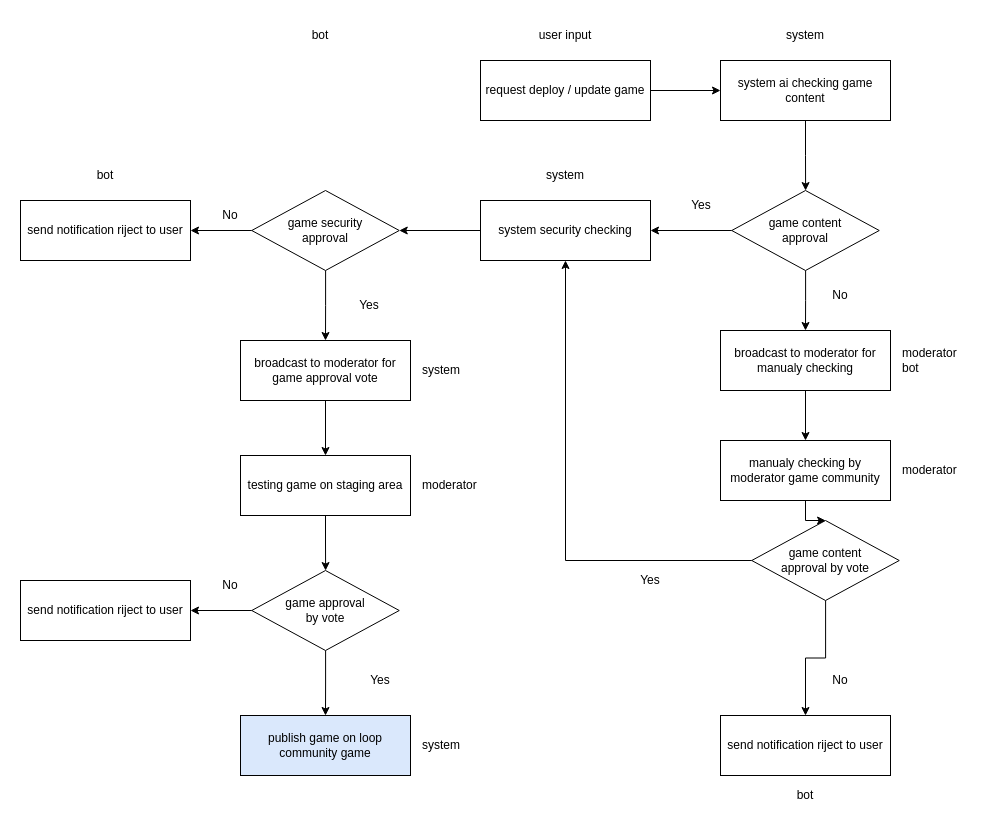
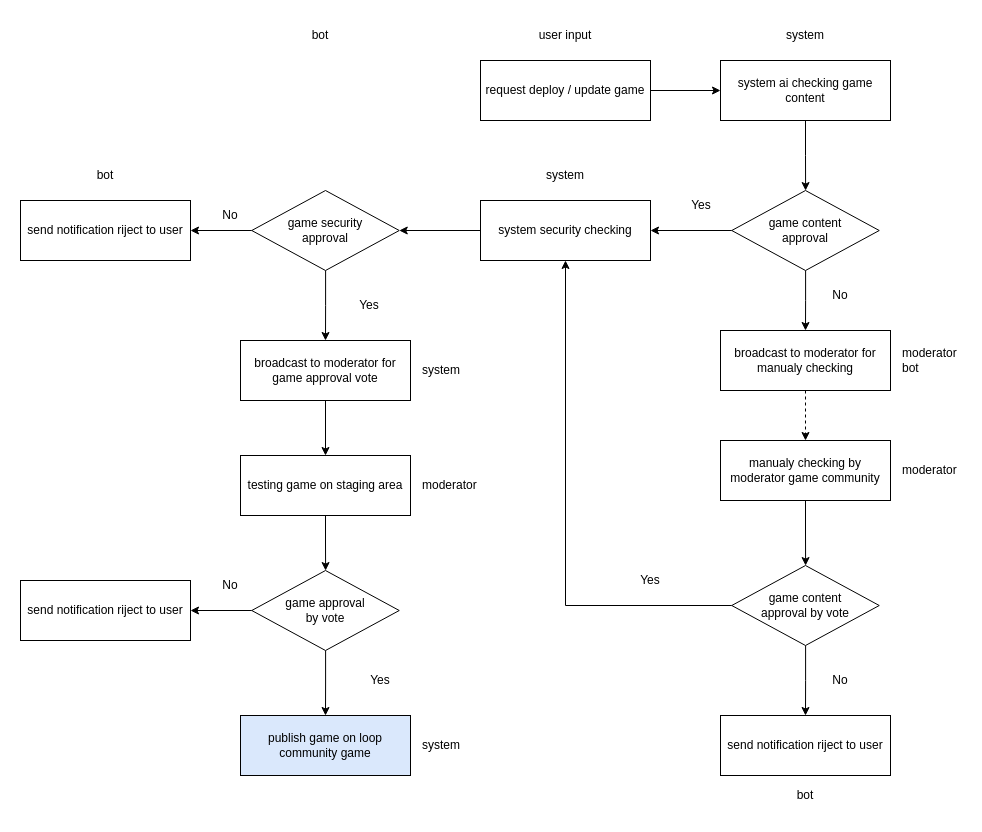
  <mxCell id="0" />
  <mxCell id="1" parent="0" />
  <mxCell id="2" value="" style="edgeStyle=orthogonalEdgeStyle;rounded=0;orthogonalLoop=1;jettySize=auto;html=1;" edge="1" parent="1" source="3" target="7"><mxGeometry relative="1" as="geometry" /></mxCell>
  <mxCell id="3" value="request deploy / update game" style="rounded=0;whiteSpace=wrap;html=1;" vertex="1" parent="1"><mxGeometry x="480" y="60" width="170" height="60" as="geometry" /></mxCell>
  <mxCell id="4" value="bot" style="text;html=1;align=center;verticalAlign=middle;whiteSpace=wrap;rounded=0;" vertex="1" parent="1"><mxGeometry x="290" y="20" width="60" height="30" as="geometry" /></mxCell>
  <mxCell id="5" value="user input" style="text;html=1;align=center;verticalAlign=middle;whiteSpace=wrap;rounded=0;" vertex="1" parent="1"><mxGeometry x="535" y="20" width="60" height="30" as="geometry" /></mxCell>
  <mxCell id="6" value="" style="edgeStyle=orthogonalEdgeStyle;rounded=0;orthogonalLoop=1;jettySize=auto;html=1;" edge="1" parent="1" source="7" target="11"><mxGeometry relative="1" as="geometry" /></mxCell>
  <mxCell id="7" value="system ai checking game content" style="rounded=0;whiteSpace=wrap;html=1;" vertex="1" parent="1"><mxGeometry x="720" y="60" width="170" height="60" as="geometry" /></mxCell>
  <mxCell id="8" value="system" style="text;html=1;align=center;verticalAlign=middle;whiteSpace=wrap;rounded=0;" vertex="1" parent="1"><mxGeometry x="775" y="20" width="60" height="30" as="geometry" /></mxCell>
  <mxCell id="9" value="" style="edgeStyle=orthogonalEdgeStyle;rounded=0;orthogonalLoop=1;jettySize=auto;html=1;" edge="1" parent="1" source="11" target="13"><mxGeometry relative="1" as="geometry" /></mxCell>
  <mxCell id="10" value="" style="edgeStyle=orthogonalEdgeStyle;rounded=0;orthogonalLoop=1;jettySize=auto;html=1;" edge="1" parent="1" source="11" target="21"><mxGeometry relative="1" as="geometry" /></mxCell>
  <mxCell id="11" value="game content &lt;br&gt;approval" style="rhombus;whiteSpace=wrap;html=1;" vertex="1" parent="1"><mxGeometry x="731.25" y="190" width="147.5" height="80" as="geometry" /></mxCell>
- <mxCell id="12" value="" style="edgeStyle=orthogonalEdgeStyle;rounded=0;orthogonalLoop=1;jettySize=auto;html=1;" edge="1" parent="1" source="13" target="41"><mxGeometry relative="1" as="geometry" /></mxCell>
+ <mxCell id="12" value="" style="edgeStyle=orthogonalEdgeStyle;rounded=0;orthogonalLoop=1;jettySize=auto;html=1;dashed=1;" edge="1" parent="1" source="13" target="41"><mxGeometry relative="1" as="geometry" /></mxCell>
  <mxCell id="13" value="broadcast to moderator for manualy checking" style="rounded=0;whiteSpace=wrap;html=1;" vertex="1" parent="1"><mxGeometry x="720" y="330" width="170" height="60" as="geometry" /></mxCell>
  <mxCell id="14" value="No" style="text;html=1;align=center;verticalAlign=middle;whiteSpace=wrap;rounded=0;" vertex="1" parent="1"><mxGeometry x="810" y="280" width="60" height="30" as="geometry" /></mxCell>
  <mxCell id="15" value="" style="edgeStyle=orthogonalEdgeStyle;rounded=0;orthogonalLoop=1;jettySize=auto;html=1;" edge="1" parent="1" source="17" target="18"><mxGeometry relative="1" as="geometry" /></mxCell>
  <mxCell id="16" style="edgeStyle=orthogonalEdgeStyle;rounded=0;orthogonalLoop=1;jettySize=auto;html=1;exitX=0;exitY=0.5;exitDx=0;exitDy=0;entryX=0.5;entryY=1;entryDx=0;entryDy=0;" edge="1" parent="1" source="17" target="21"><mxGeometry relative="1" as="geometry"><mxPoint x="565" y="355" as="targetPoint" /></mxGeometry></mxCell>
- <mxCell id="17" value="game content&lt;div&gt;approval by vote&lt;/div&gt;" style="rhombus;whiteSpace=wrap;html=1;" vertex="1" parent="1"><mxGeometry x="751.25" y="520" width="147.5" height="80" as="geometry" /></mxCell>
+ <mxCell id="17" value="game content&lt;div&gt;approval by vote&lt;/div&gt;" style="rhombus;whiteSpace=wrap;html=1;" vertex="1" parent="1"><mxGeometry x="731.25" y="565" width="147.5" height="80" as="geometry" /></mxCell>
  <mxCell id="18" value="send notification riject to user" style="rounded=0;whiteSpace=wrap;html=1;" vertex="1" parent="1"><mxGeometry x="720" y="715" width="170" height="60" as="geometry" /></mxCell>
  <mxCell id="19" value="No" style="text;html=1;align=center;verticalAlign=middle;whiteSpace=wrap;rounded=0;" vertex="1" parent="1"><mxGeometry x="810" y="665" width="60" height="30" as="geometry" /></mxCell>
  <mxCell id="20" value="" style="edgeStyle=orthogonalEdgeStyle;rounded=0;orthogonalLoop=1;jettySize=auto;html=1;entryX=1;entryY=0.5;entryDx=0;entryDy=0;" edge="1" parent="1" source="21" target="27"><mxGeometry relative="1" as="geometry"><mxPoint x="410" y="230" as="targetPoint" /></mxGeometry></mxCell>
  <mxCell id="21" value="system security checking" style="rounded=0;whiteSpace=wrap;html=1;" vertex="1" parent="1"><mxGeometry x="480" y="200" width="170" height="60" as="geometry" /></mxCell>
  <mxCell id="22" value="Yes" style="text;html=1;align=center;verticalAlign=middle;whiteSpace=wrap;rounded=0;" vertex="1" parent="1"><mxGeometry x="620" y="565" width="60" height="30" as="geometry" /></mxCell>
  <mxCell id="23" value="Yes" style="text;html=1;align=center;verticalAlign=middle;whiteSpace=wrap;rounded=0;" vertex="1" parent="1"><mxGeometry x="671.25" y="190" width="60" height="30" as="geometry" /></mxCell>
  <mxCell id="24" value="system" style="text;html=1;align=center;verticalAlign=middle;whiteSpace=wrap;rounded=0;" vertex="1" parent="1"><mxGeometry x="535" y="160" width="60" height="30" as="geometry" /></mxCell>
  <mxCell id="25" value="" style="edgeStyle=orthogonalEdgeStyle;rounded=0;orthogonalLoop=1;jettySize=auto;html=1;" edge="1" parent="1" source="27" target="28"><mxGeometry relative="1" as="geometry" /></mxCell>
  <mxCell id="26" value="" style="edgeStyle=orthogonalEdgeStyle;rounded=0;orthogonalLoop=1;jettySize=auto;html=1;" edge="1" parent="1" source="27" target="32"><mxGeometry relative="1" as="geometry" /></mxCell>
  <mxCell id="27" value="game security&lt;br&gt;approval" style="rhombus;whiteSpace=wrap;html=1;" vertex="1" parent="1"><mxGeometry x="251.25" y="190" width="147.5" height="80" as="geometry" /></mxCell>
  <mxCell id="28" value="send notification riject to user" style="rounded=0;whiteSpace=wrap;html=1;" vertex="1" parent="1"><mxGeometry x="20" y="200" width="170" height="60" as="geometry" /></mxCell>
  <mxCell id="29" value="bot" style="text;html=1;align=center;verticalAlign=middle;whiteSpace=wrap;rounded=0;" vertex="1" parent="1"><mxGeometry x="75" y="160" width="60" height="30" as="geometry" /></mxCell>
  <mxCell id="30" value="bot" style="text;html=1;align=center;verticalAlign=middle;whiteSpace=wrap;rounded=0;" vertex="1" parent="1"><mxGeometry x="775" y="780" width="60" height="30" as="geometry" /></mxCell>
  <mxCell id="31" value="" style="edgeStyle=orthogonalEdgeStyle;rounded=0;orthogonalLoop=1;jettySize=auto;html=1;" edge="1" parent="1" source="32" target="38"><mxGeometry relative="1" as="geometry" /></mxCell>
  <mxCell id="32" value="broadcast to moderator for game approval vote" style="rounded=0;whiteSpace=wrap;html=1;" vertex="1" parent="1"><mxGeometry x="240" y="340" width="170" height="60" as="geometry" /></mxCell>
  <mxCell id="33" value="moderator bot" style="text;html=1;align=left;verticalAlign=middle;whiteSpace=wrap;rounded=0;" vertex="1" parent="1"><mxGeometry x="900" y="345" width="60" height="30" as="geometry" /></mxCell>
  <mxCell id="34" value="No" style="text;html=1;align=center;verticalAlign=middle;whiteSpace=wrap;rounded=0;" vertex="1" parent="1"><mxGeometry x="200" y="200" width="60" height="30" as="geometry" /></mxCell>
  <mxCell id="35" value="Yes" style="text;html=1;align=center;verticalAlign=middle;whiteSpace=wrap;rounded=0;" vertex="1" parent="1"><mxGeometry x="338.75" y="290" width="60" height="30" as="geometry" /></mxCell>
  <mxCell id="36" value="system" style="text;html=1;align=left;verticalAlign=middle;whiteSpace=wrap;rounded=0;" vertex="1" parent="1"><mxGeometry x="420" y="355" width="60" height="30" as="geometry" /></mxCell>
  <mxCell id="37" value="" style="edgeStyle=orthogonalEdgeStyle;rounded=0;orthogonalLoop=1;jettySize=auto;html=1;" edge="1" parent="1" source="38" target="45"><mxGeometry relative="1" as="geometry" /></mxCell>
  <mxCell id="38" value="testing game on staging area" style="rounded=0;whiteSpace=wrap;html=1;" vertex="1" parent="1"><mxGeometry x="240" y="455" width="170" height="60" as="geometry" /></mxCell>
  <mxCell id="39" value="moderator" style="text;html=1;align=left;verticalAlign=middle;whiteSpace=wrap;rounded=0;" vertex="1" parent="1"><mxGeometry x="420" y="470" width="60" height="30" as="geometry" /></mxCell>
  <mxCell id="40" value="" style="edgeStyle=orthogonalEdgeStyle;rounded=0;orthogonalLoop=1;jettySize=auto;html=1;" edge="1" parent="1" source="41" target="17"><mxGeometry relative="1" as="geometry" /></mxCell>
  <mxCell id="41" value="manualy checking by moderator game community" style="rounded=0;whiteSpace=wrap;html=1;" vertex="1" parent="1"><mxGeometry x="720" y="440" width="170" height="60" as="geometry" /></mxCell>
  <mxCell id="42" value="moderator" style="text;html=1;align=left;verticalAlign=middle;whiteSpace=wrap;rounded=0;" vertex="1" parent="1"><mxGeometry x="900" y="455" width="60" height="30" as="geometry" /></mxCell>
  <mxCell id="43" value="" style="edgeStyle=orthogonalEdgeStyle;rounded=0;orthogonalLoop=1;jettySize=auto;html=1;" edge="1" parent="1" source="45" target="46"><mxGeometry relative="1" as="geometry" /></mxCell>
  <mxCell id="44" value="" style="edgeStyle=orthogonalEdgeStyle;rounded=0;orthogonalLoop=1;jettySize=auto;html=1;" edge="1" parent="1" source="45" target="48"><mxGeometry relative="1" as="geometry" /></mxCell>
  <mxCell id="45" value="game approval&lt;div&gt;by vote&lt;/div&gt;" style="rhombus;whiteSpace=wrap;html=1;" vertex="1" parent="1"><mxGeometry x="251.25" y="570" width="147.5" height="80" as="geometry" /></mxCell>
  <mxCell id="46" value="send notification riject to user" style="rounded=0;whiteSpace=wrap;html=1;" vertex="1" parent="1"><mxGeometry x="20" y="580" width="170" height="60" as="geometry" /></mxCell>
  <mxCell id="47" value="No" style="text;html=1;align=center;verticalAlign=middle;whiteSpace=wrap;rounded=0;" vertex="1" parent="1"><mxGeometry x="200" y="570" width="60" height="30" as="geometry" /></mxCell>
  <mxCell id="48" value="publish game on loop community game" style="rounded=0;whiteSpace=wrap;html=1;fillColor=#dae8fc;" vertex="1" parent="1"><mxGeometry x="240" y="715" width="170" height="60" as="geometry" /></mxCell>
  <mxCell id="49" value="Yes" style="text;html=1;align=center;verticalAlign=middle;whiteSpace=wrap;rounded=0;" vertex="1" parent="1"><mxGeometry x="350" y="665" width="60" height="30" as="geometry" /></mxCell>
  <mxCell id="50" value="system" style="text;html=1;align=left;verticalAlign=middle;whiteSpace=wrap;rounded=0;" vertex="1" parent="1"><mxGeometry x="420" y="730" width="60" height="30" as="geometry" /></mxCell>
